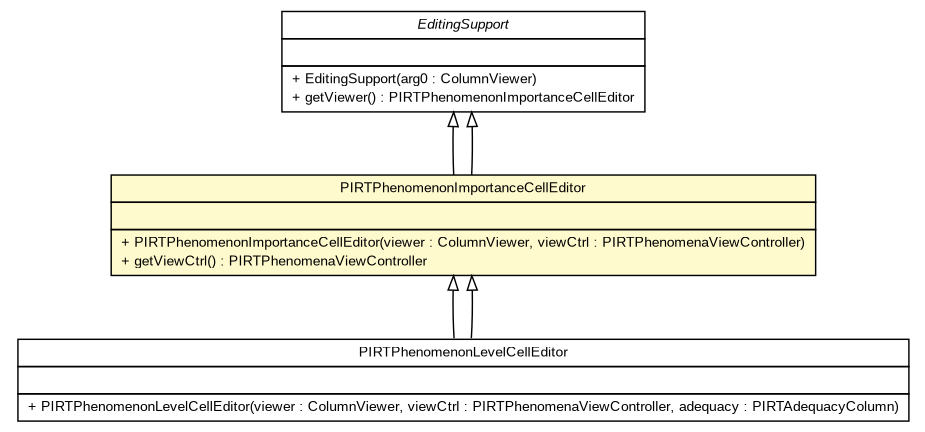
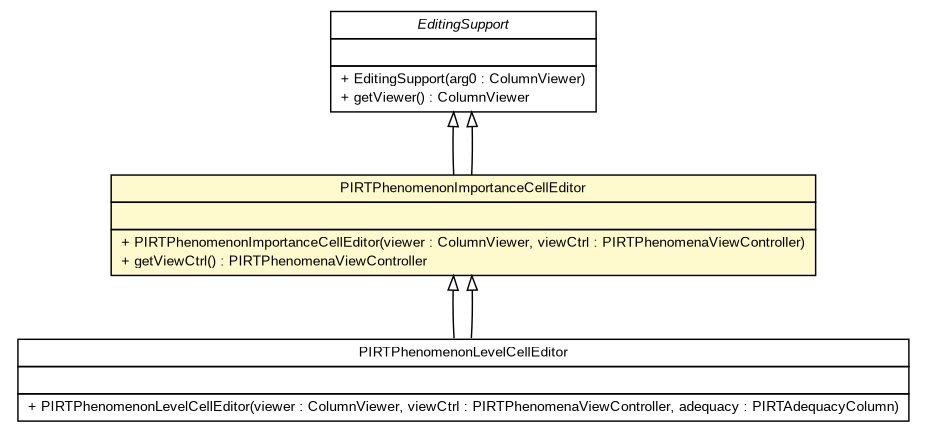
  digraph {
    nodesep=0.25
    ranksep=0.5
    node [fontcolor=black fontname=arial fontsize=10.0 shape=plaintext]
    edge [arrowtail=empty dir=back fontname=arial fontsize=10 headport=p labelfontname=arial labelfontsize=10 tailport=p]
    n1 [label=<<table title="gov.sandia.cf.parts.ui.pirt.editors.PIRTPhenomenonImportanceCellEditor" border="0" cellborder="1" cellspacing="0" cellpadding="2" port="p" bgcolor="lemonChiffon" href="./PIRTPhenomenonImportanceCellEditor.html"> 		<tr><td><table border="0" cellspacing="0" cellpadding="1"> <tr><td align="center" balign="center"> PIRTPhenomenonImportanceCellEditor </td></tr> 		</table></td></tr> 		<tr><td><table border="0" cellspacing="0" cellpadding="1"> <tr><td align="left" balign="left">  </td></tr> 		</table></td></tr> 		<tr><td><table border="0" cellspacing="0" cellpadding="1"> <tr><td align="left" balign="left"> + PIRTPhenomenonImportanceCellEditor(viewer : ColumnViewer, viewCtrl : PIRTPhenomenaViewController) </td></tr> <tr><td align="left" balign="left"> + getViewCtrl() : PIRTPhenomenaViewController </td></tr> 		</table></td></tr> 		</table>>]
    n2 [label=<<table title="gov.sandia.cf.parts.ui.pirt.editors.PIRTPhenomenonLevelCellEditor" border="0" cellborder="1" cellspacing="0" cellpadding="2" port="p" href="./PIRTPhenomenonLevelCellEditor.html"> 		<tr><td><table border="0" cellspacing="0" cellpadding="1"> <tr><td align="center" balign="center"> PIRTPhenomenonLevelCellEditor </td></tr> 		</table></td></tr> 		<tr><td><table border="0" cellspacing="0" cellpadding="1"> <tr><td align="left" balign="left">  </td></tr> 		</table></td></tr> 		<tr><td><table border="0" cellspacing="0" cellpadding="1"> <tr><td align="left" balign="left"> + PIRTPhenomenonLevelCellEditor(viewer : ColumnViewer, viewCtrl : PIRTPhenomenaViewController, adequacy : PIRTAdequacyColumn) </td></tr> 		</table></td></tr> 		</table>>]
-   n3 [label=<<table title="org.eclipse.jface.viewers.EditingSupport" border="0" cellborder="1" cellspacing="0" cellpadding="2" port="p" href="http://java.sun.com/j2se/1.4.2/docs/api/org/eclipse/jface/viewers/EditingSupport.html"> 		<tr><td><table border="0" cellspacing="0" cellpadding="1"> <tr><td align="center" balign="center"><font face="arial italic"> EditingSupport </font></td></tr> 		</table></td></tr> 		<tr><td><table border="0" cellspacing="0" cellpadding="1"> <tr><td align="left" balign="left">  </td></tr> 		</table></td></tr> 		<tr><td><table border="0" cellspacing="0" cellpadding="1"> <tr><td align="left" balign="left"> + EditingSupport(arg0 : ColumnViewer) </td></tr> <tr><td align="left" balign="left"> + getViewer() : PIRTPhenomenonImportanceCellEditor </td></tr> 		</table></td></tr> 		</table>>]
+   n3 [label=<<table title="org.eclipse.jface.viewers.EditingSupport" border="0" cellborder="1" cellspacing="0" cellpadding="2" port="p" href="http://java.sun.com/j2se/1.4.2/docs/api/org/eclipse/jface/viewers/EditingSupport.html"> 		<tr><td><table border="0" cellspacing="0" cellpadding="1"> <tr><td align="center" balign="center"><font face="arial italic"> EditingSupport </font></td></tr> 		</table></td></tr> 		<tr><td><table border="0" cellspacing="0" cellpadding="1"> <tr><td align="left" balign="left">  </td></tr> 		</table></td></tr> 		<tr><td><table border="0" cellspacing="0" cellpadding="1"> <tr><td align="left" balign="left"> + EditingSupport(arg0 : ColumnViewer) </td></tr> <tr><td align="left" balign="left"> + getViewer() : ColumnViewer </td></tr> 		</table></td></tr> 		</table>>]
    n1 -> n2
    n1 -> n2
    n3 -> n1
    n3 -> n1
  }
